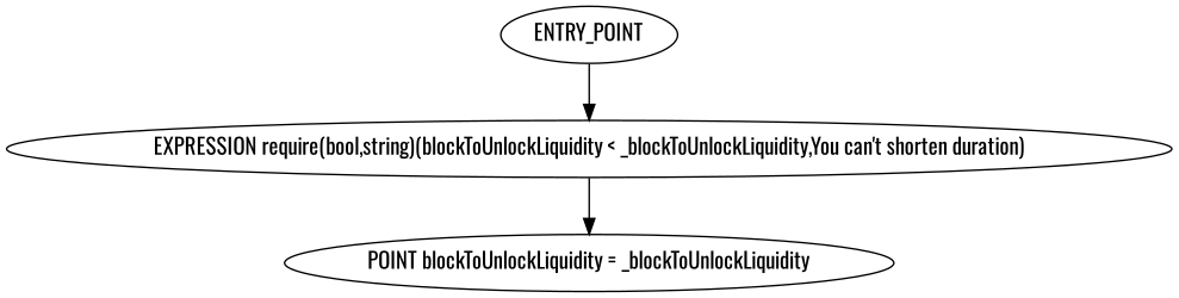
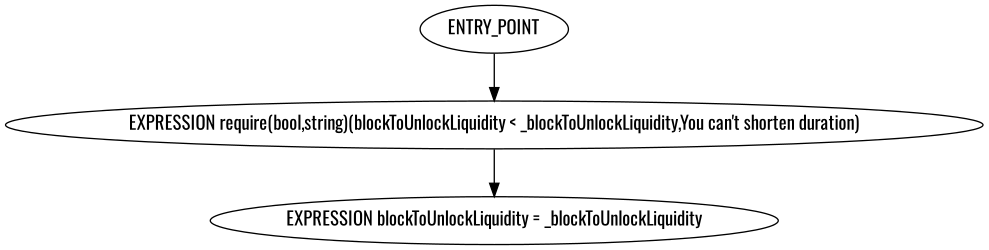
  digraph {
    fontname=Oswald
    node [fontname=Oswald]
    edge [fontname=Oswald]
    n1 [label=ENTRY_POINT]
    n2 [label="EXPRESSION require(bool,string)(blockToUnlockLiquidity < _blockToUnlockLiquidity,You can't shorten duration)"]
-   n3 [label="POINT blockToUnlockLiquidity = _blockToUnlockLiquidity"]
+   n3 [label="EXPRESSION blockToUnlockLiquidity = _blockToUnlockLiquidity"]
    n1 -> n2
    n2 -> n3
  }
